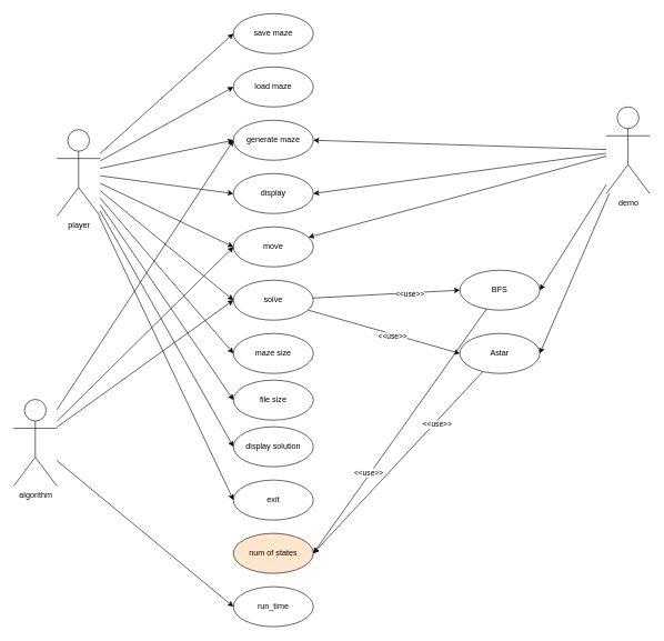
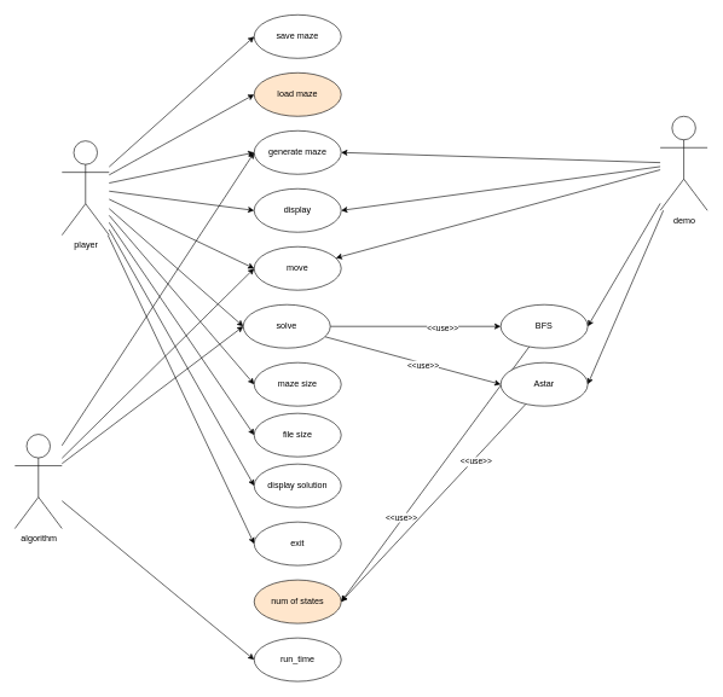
  <mxCell id="0" />
  <mxCell id="1" parent="0" />
  <mxCell id="2" style="rounded=0;orthogonalLoop=1;jettySize=auto;html=1;entryX=0;entryY=0.5;entryDx=0;entryDy=0;" parent="1" source="12" target="17" edge="1"><mxGeometry relative="1" as="geometry" /></mxCell>
  <mxCell id="3" style="rounded=0;orthogonalLoop=1;jettySize=auto;html=1;entryX=0;entryY=0.5;entryDx=0;entryDy=0;" parent="1" source="12" target="13" edge="1"><mxGeometry relative="1" as="geometry" /></mxCell>
  <mxCell id="4" style="rounded=0;orthogonalLoop=1;jettySize=auto;html=1;entryX=0;entryY=0.5;entryDx=0;entryDy=0;" parent="1" source="12" target="14" edge="1"><mxGeometry relative="1" as="geometry" /></mxCell>
  <mxCell id="5" style="rounded=0;orthogonalLoop=1;jettySize=auto;html=1;entryX=0;entryY=0.5;entryDx=0;entryDy=0;" parent="1" source="12" target="15" edge="1"><mxGeometry relative="1" as="geometry" /></mxCell>
  <mxCell id="6" style="rounded=0;orthogonalLoop=1;jettySize=auto;html=1;entryX=0;entryY=0.5;entryDx=0;entryDy=0;" parent="1" source="12" target="16" edge="1"><mxGeometry relative="1" as="geometry" /></mxCell>
  <mxCell id="7" style="rounded=0;orthogonalLoop=1;jettySize=auto;html=1;entryX=0;entryY=0.5;entryDx=0;entryDy=0;" parent="1" source="12" target="20" edge="1"><mxGeometry relative="1" as="geometry" /></mxCell>
  <mxCell id="8" style="rounded=0;orthogonalLoop=1;jettySize=auto;html=1;entryX=0;entryY=0.5;entryDx=0;entryDy=0;" parent="1" source="12" target="18" edge="1"><mxGeometry relative="1" as="geometry" /></mxCell>
  <mxCell id="9" style="rounded=0;orthogonalLoop=1;jettySize=auto;html=1;entryX=0;entryY=0.5;entryDx=0;entryDy=0;" parent="1" source="12" target="19" edge="1"><mxGeometry relative="1" as="geometry" /></mxCell>
  <mxCell id="10" style="rounded=0;orthogonalLoop=1;jettySize=auto;html=1;entryX=0;entryY=0.5;entryDx=0;entryDy=0;" parent="1" source="12" target="37" edge="1"><mxGeometry relative="1" as="geometry" /></mxCell>
  <mxCell id="11" style="rounded=0;orthogonalLoop=1;jettySize=auto;html=1;entryX=0;entryY=0.5;entryDx=0;entryDy=0;" edge="1" parent="1" source="12" target="45"><mxGeometry relative="1" as="geometry" /></mxCell>
  <mxCell id="12" value="player" style="shape=umlActor;verticalLabelPosition=bottom;verticalAlign=top;html=1;outlineConnect=0;" parent="1" vertex="1"><mxGeometry x="85" y="194" width="65" height="130" as="geometry" /></mxCell>
  <mxCell id="13" value="generate maze" style="ellipse;whiteSpace=wrap;html=1;" parent="1" vertex="1"><mxGeometry x="350" y="180" width="120" height="60" as="geometry" /></mxCell>
  <mxCell id="14" value="display" style="ellipse;whiteSpace=wrap;html=1;" parent="1" vertex="1"><mxGeometry x="350" y="260" width="120" height="60" as="geometry" /></mxCell>
  <mxCell id="15" value="move" style="ellipse;whiteSpace=wrap;html=1;" parent="1" vertex="1"><mxGeometry x="350" y="340" width="120" height="60" as="geometry" /></mxCell>
  <mxCell id="16" value="save maze" style="ellipse;whiteSpace=wrap;html=1;" parent="1" vertex="1"><mxGeometry x="350" y="20" width="120" height="60" as="geometry" /></mxCell>
- <mxCell id="17" value="load maze" style="ellipse;whiteSpace=wrap;html=1;" parent="1" vertex="1"><mxGeometry x="350" y="100" width="120" height="60" as="geometry" /></mxCell>
+ <mxCell id="17" value="load maze" style="ellipse;whiteSpace=wrap;html=1;fillColor=#ffe6cc;" parent="1" vertex="1"><mxGeometry x="350" y="100" width="120" height="60" as="geometry" /></mxCell>
  <mxCell id="18" value="display solution" style="ellipse;whiteSpace=wrap;html=1;" parent="1" vertex="1"><mxGeometry x="350" y="640" width="120" height="60" as="geometry" /></mxCell>
  <mxCell id="19" value="exit" style="ellipse;whiteSpace=wrap;html=1;" parent="1" vertex="1"><mxGeometry x="350" y="720" width="120" height="60" as="geometry" /></mxCell>
  <mxCell id="20" value="maze size" style="ellipse;whiteSpace=wrap;html=1;" parent="1" vertex="1"><mxGeometry x="350" y="500" width="120" height="60" as="geometry" /></mxCell>
  <mxCell id="21" style="rounded=0;orthogonalLoop=1;jettySize=auto;html=1;entryX=1;entryY=0.5;entryDx=0;entryDy=0;" parent="1" source="26" target="13" edge="1"><mxGeometry relative="1" as="geometry" /></mxCell>
  <mxCell id="22" style="rounded=0;orthogonalLoop=1;jettySize=auto;html=1;entryX=1;entryY=0.5;entryDx=0;entryDy=0;" parent="1" source="26" target="14" edge="1"><mxGeometry relative="1" as="geometry" /></mxCell>
  <mxCell id="23" style="rounded=0;orthogonalLoop=1;jettySize=auto;html=1;entryX=1;entryY=0.5;entryDx=0;entryDy=0;" parent="1" source="26" target="29" edge="1"><mxGeometry relative="1" as="geometry" /></mxCell>
  <mxCell id="24" style="rounded=0;orthogonalLoop=1;jettySize=auto;html=1;entryX=1;entryY=0.5;entryDx=0;entryDy=0;" parent="1" source="26" target="32" edge="1"><mxGeometry relative="1" as="geometry" /></mxCell>
  <mxCell id="25" style="rounded=0;orthogonalLoop=1;jettySize=auto;html=1;" parent="1" source="26" target="15" edge="1"><mxGeometry relative="1" as="geometry" /></mxCell>
  <mxCell id="26" value="demo" style="shape=umlActor;verticalLabelPosition=bottom;verticalAlign=top;html=1;outlineConnect=0;" parent="1" vertex="1"><mxGeometry x="910" y="160" width="65" height="130" as="geometry" /></mxCell>
  <mxCell id="27" style="rounded=0;orthogonalLoop=1;jettySize=auto;html=1;entryX=1;entryY=0.5;entryDx=0;entryDy=0;" parent="1" source="29" target="38" edge="1"><mxGeometry relative="1" as="geometry" /></mxCell>
  <mxCell id="28" value="&amp;lt;&amp;lt;use&amp;gt;&amp;gt;" style="edgeLabel;html=1;align=center;verticalAlign=middle;resizable=0;points=[];" parent="27" vertex="1" connectable="0"><mxGeometry x="0.346" y="-3" relative="1" as="geometry"><mxPoint as="offset" /></mxGeometry></mxCell>
- <mxCell id="29" value="BFS" style="ellipse;whiteSpace=wrap;html=1;" parent="1" vertex="1"><mxGeometry x="690" y="405" width="120" height="60" as="geometry" /></mxCell>
+ <mxCell id="29" value="BFS" style="ellipse;whiteSpace=wrap;html=1;" parent="1" vertex="1"><mxGeometry x="690" y="420" width="120" height="60" as="geometry" /></mxCell>
  <mxCell id="30" style="rounded=0;orthogonalLoop=1;jettySize=auto;html=1;entryX=1;entryY=0.5;entryDx=0;entryDy=0;" parent="1" source="32" target="38" edge="1"><mxGeometry relative="1" as="geometry" /></mxCell>
  <mxCell id="31" value="&amp;lt;&amp;lt;use&amp;gt;&amp;gt;" style="edgeLabel;html=1;align=center;verticalAlign=middle;resizable=0;points=[];" parent="30" vertex="1" connectable="0"><mxGeometry x="-0.437" y="4" relative="1" as="geometry"><mxPoint as="offset" /></mxGeometry></mxCell>
  <mxCell id="32" value="Astar" style="ellipse;whiteSpace=wrap;html=1;" parent="1" vertex="1"><mxGeometry x="690" y="500" width="120" height="60" as="geometry" /></mxCell>
  <mxCell id="33" style="rounded=0;orthogonalLoop=1;jettySize=auto;html=1;entryX=0;entryY=0.5;entryDx=0;entryDy=0;" parent="1" source="37" target="29" edge="1"><mxGeometry relative="1" as="geometry" /></mxCell>
  <mxCell id="34" value="&amp;lt;&amp;lt;use&amp;gt;&amp;gt;" style="edgeLabel;html=1;align=center;verticalAlign=middle;resizable=0;points=[];" parent="33" vertex="1" connectable="0"><mxGeometry x="0.31" y="-1" relative="1" as="geometry"><mxPoint as="offset" /></mxGeometry></mxCell>
  <mxCell id="35" style="rounded=0;orthogonalLoop=1;jettySize=auto;html=1;entryX=0;entryY=0.5;entryDx=0;entryDy=0;" parent="1" source="37" target="32" edge="1"><mxGeometry relative="1" as="geometry" /></mxCell>
  <mxCell id="36" value="&amp;lt;&amp;lt;use&amp;gt;&amp;gt;" style="edgeLabel;html=1;align=center;verticalAlign=middle;resizable=0;points=[];" parent="35" vertex="1" connectable="0"><mxGeometry x="0.116" y="-3" relative="1" as="geometry"><mxPoint as="offset" /></mxGeometry></mxCell>
- <mxCell id="37" value="solve" style="ellipse;whiteSpace=wrap;html=1;" parent="1" vertex="1"><mxGeometry x="350" y="420" width="120" height="60" as="geometry" /></mxCell>
+ <mxCell id="37" value="solve" style="ellipse;whiteSpace=wrap;html=1;" parent="1" vertex="1"><mxGeometry x="335" y="420" width="120" height="60" as="geometry" /></mxCell>
  <mxCell id="38" value="num of states" style="ellipse;whiteSpace=wrap;html=1;fillColor=#ffe6cc;" parent="1" vertex="1"><mxGeometry x="350" y="800" width="120" height="60" as="geometry" /></mxCell>
  <mxCell id="39" style="rounded=0;orthogonalLoop=1;jettySize=auto;html=1;entryX=0;entryY=0.5;entryDx=0;entryDy=0;" parent="1" source="43" target="37" edge="1"><mxGeometry relative="1" as="geometry" /></mxCell>
  <mxCell id="40" style="rounded=0;orthogonalLoop=1;jettySize=auto;html=1;entryX=0;entryY=0.5;entryDx=0;entryDy=0;" parent="1" source="43" target="15" edge="1"><mxGeometry relative="1" as="geometry" /></mxCell>
  <mxCell id="41" style="rounded=0;orthogonalLoop=1;jettySize=auto;html=1;entryX=0;entryY=0.5;entryDx=0;entryDy=0;" parent="1" source="43" target="13" edge="1"><mxGeometry relative="1" as="geometry" /></mxCell>
  <mxCell id="42" style="rounded=0;orthogonalLoop=1;jettySize=auto;html=1;entryX=0;entryY=0.5;entryDx=0;entryDy=0;" parent="1" source="43" target="44" edge="1"><mxGeometry relative="1" as="geometry" /></mxCell>
  <mxCell id="43" value="algorithm" style="shape=umlActor;verticalLabelPosition=bottom;verticalAlign=top;html=1;outlineConnect=0;" parent="1" vertex="1"><mxGeometry x="20" y="599" width="65" height="130" as="geometry" /></mxCell>
  <mxCell id="44" value="run_time" style="ellipse;whiteSpace=wrap;html=1;" parent="1" vertex="1"><mxGeometry x="350" y="880" width="120" height="60" as="geometry" /></mxCell>
  <mxCell id="45" value="file size" style="ellipse;whiteSpace=wrap;html=1;" vertex="1" parent="1"><mxGeometry x="350" y="570" width="120" height="60" as="geometry" /></mxCell>
